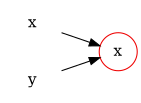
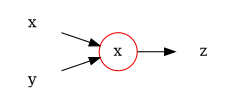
  digraph {
    rankdir=LR
    fontname="DejaVu Serif"
    node [color=red2 shape=plaintext fontname="DejaVu Serif"]
    edge [fontname="DejaVu Serif"]
    x
    n2 [label=x shape=circle style=solid]
    y
+   z
    x -> n2
+   n2 -> z
    y -> n2
  }
